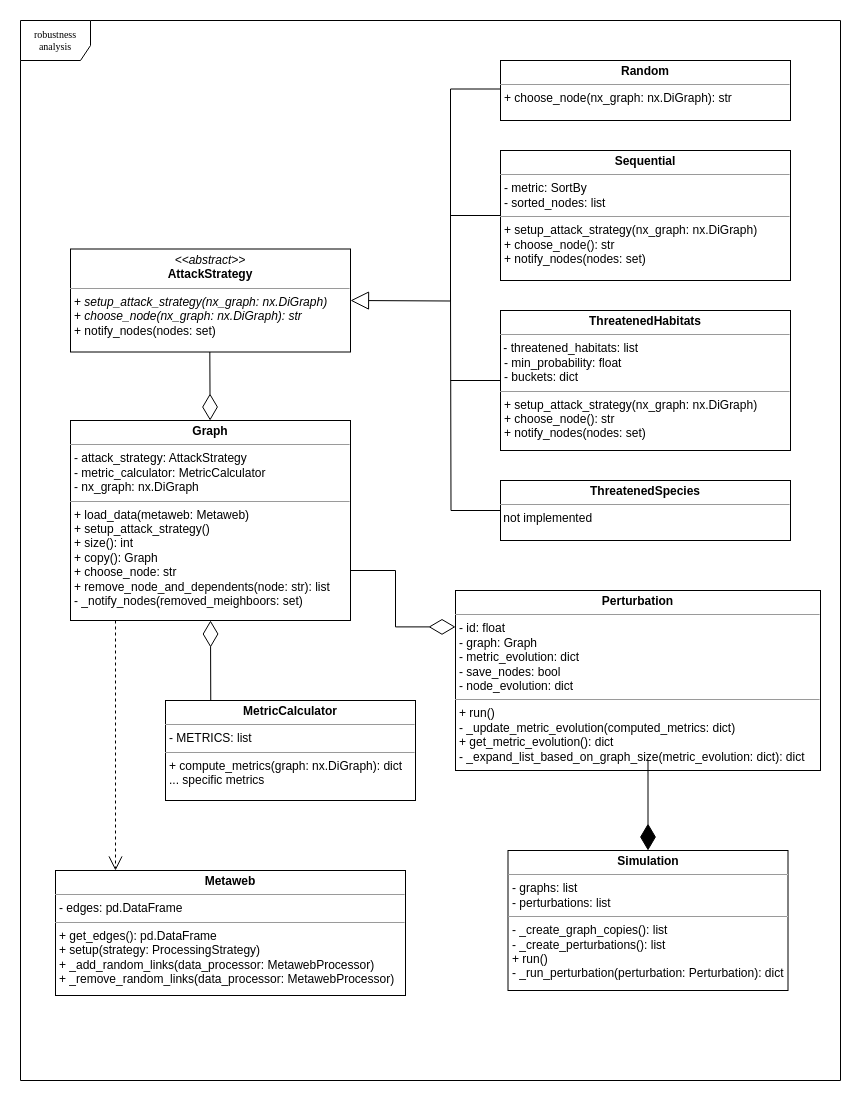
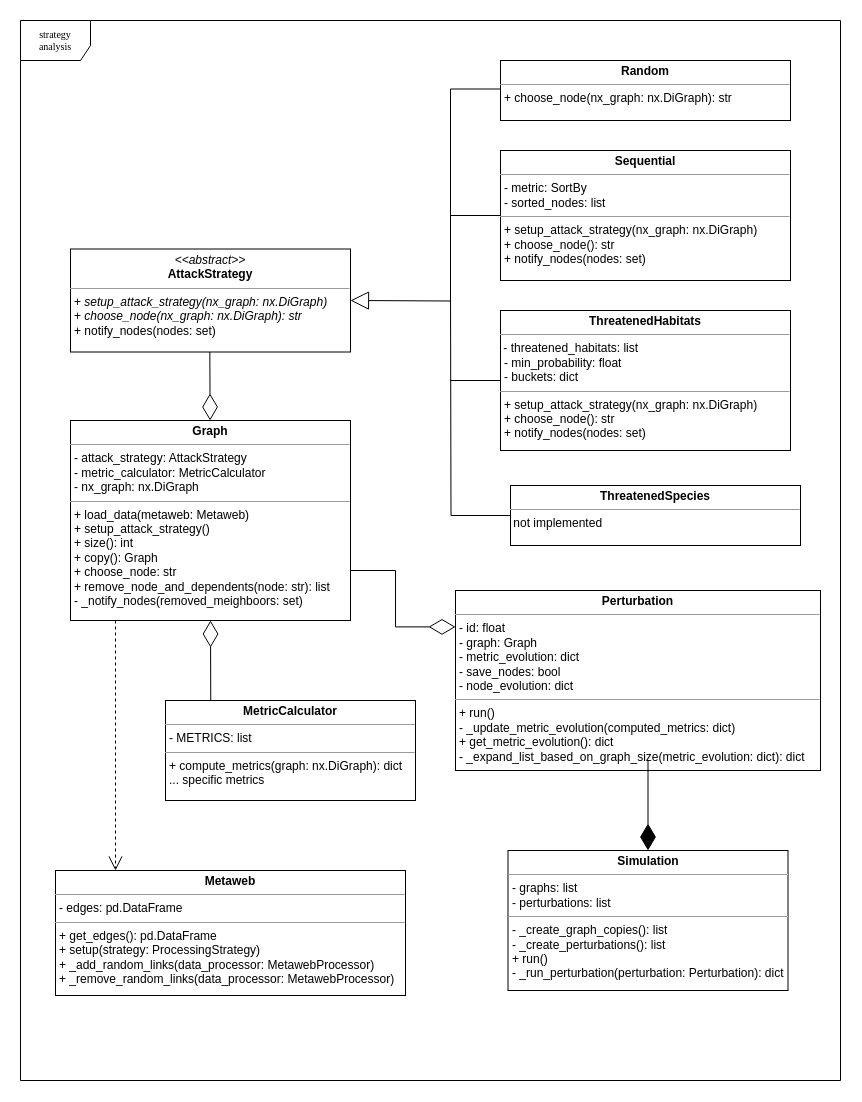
  <mxCell id="0" />
  <mxCell id="1" parent="0" />
- <mxCell id="2" value="robustness&lt;br&gt;analysis" style="shape=umlFrame;whiteSpace=wrap;html=1;rounded=0;shadow=0;comic=0;labelBackgroundColor=none;strokeWidth=1;fontFamily=Verdana;fontSize=10;align=center;width=70;height=40;fillColor=default;" parent="1" vertex="1"><mxGeometry x="20" y="20" width="820" height="1060" as="geometry" /></mxCell>
+ <mxCell id="2" value="strategy&lt;br&gt;analysis" style="shape=umlFrame;whiteSpace=wrap;html=1;rounded=0;shadow=0;comic=0;labelBackgroundColor=none;strokeWidth=1;fontFamily=Verdana;fontSize=10;align=center;width=70;height=40;fillColor=default;" parent="1" vertex="1"><mxGeometry x="20" y="20" width="820" height="1060" as="geometry" /></mxCell>
  <mxCell id="3" value="&lt;p style=&quot;margin:0px;margin-top:4px;text-align:center;&quot;&gt;&lt;i&gt;&amp;lt;&amp;lt;abstract&amp;gt;&amp;gt;&lt;/i&gt;&lt;br&gt;&lt;b&gt;AttackStrategy&lt;/b&gt;&lt;/p&gt;&lt;hr size=&quot;1&quot;&gt;&lt;p style=&quot;margin:0px;margin-left:4px;&quot;&gt;&lt;span style=&quot;background-color: initial;&quot;&gt;+&amp;nbsp;&lt;i&gt;setup_attack_strategy&lt;/i&gt;&lt;/span&gt;&lt;span style=&quot;background-color: initial;&quot;&gt;&lt;i&gt;(nx_graph: nx.DiGraph)&lt;/i&gt;&lt;/span&gt;&lt;br&gt;&lt;/p&gt;&lt;p style=&quot;border-color: var(--border-color); margin: 0px 0px 0px 4px;&quot;&gt;+&amp;nbsp;&lt;i style=&quot;border-color: var(--border-color);&quot;&gt;choose_node&lt;/i&gt;&lt;span style=&quot;border-color: var(--border-color); background-color: initial;&quot;&gt;&lt;i style=&quot;border-color: var(--border-color);&quot;&gt;(nx_graph: nx.DiGraph): str&lt;/i&gt;&lt;/span&gt;&lt;/p&gt;&lt;p style=&quot;margin:0px;margin-left:4px;&quot;&gt;+ notify_nodes(nodes: set)&lt;/p&gt;" style="verticalAlign=top;align=left;overflow=fill;fontSize=12;fontFamily=Helvetica;html=1;rounded=0;shadow=0;comic=0;labelBackgroundColor=none;strokeWidth=1" parent="1" vertex="1"><mxGeometry x="70" y="248.5" width="280" height="103" as="geometry" /></mxCell>
  <mxCell id="4" style="edgeStyle=orthogonalEdgeStyle;rounded=0;html=1;dashed=1;labelBackgroundColor=none;startFill=0;endArrow=open;endFill=0;endSize=10;fontFamily=Verdana;fontSize=10;" parent="1" edge="1"><mxGeometry relative="1" as="geometry"><Array as="points"><mxPoint x="375" y="340" /><mxPoint x="375" y="300" /></Array><mxPoint x="455" y="300" as="targetPoint" /></mxGeometry></mxCell>
  <mxCell id="5" style="edgeStyle=orthogonalEdgeStyle;rounded=0;html=1;dashed=1;labelBackgroundColor=none;startFill=0;endArrow=open;endFill=0;endSize=10;fontFamily=Verdana;fontSize=10;" parent="1" edge="1"><mxGeometry relative="1" as="geometry"><Array as="points"><mxPoint x="325" y="490" /><mxPoint x="325" y="460" /></Array><mxPoint x="385" y="460" as="targetPoint" /></mxGeometry></mxCell>
  <mxCell id="6" style="edgeStyle=orthogonalEdgeStyle;rounded=0;html=1;dashed=1;labelBackgroundColor=none;startFill=0;endArrow=open;endFill=0;endSize=10;fontFamily=Verdana;fontSize=10;" parent="1" edge="1"><mxGeometry relative="1" as="geometry"><mxPoint x="385" y="520" as="targetPoint" /></mxGeometry></mxCell>
  <mxCell id="7" value="&lt;p style=&quot;margin:0px;margin-top:4px;text-align:center;&quot;&gt;&lt;b&gt;Random&lt;/b&gt;&lt;/p&gt;&lt;hr size=&quot;1&quot;&gt;&lt;p style=&quot;border-color: var(--border-color); margin: 0px 0px 0px 4px;&quot;&gt;&lt;span style=&quot;background-color: initial;&quot;&gt;+&amp;nbsp;&lt;/span&gt;&lt;span style=&quot;background-color: initial; border-color: var(--border-color);&quot;&gt;choose_node&lt;/span&gt;&lt;span style=&quot;background-color: initial; border-color: var(--border-color);&quot;&gt;&lt;span style=&quot;border-color: var(--border-color);&quot;&gt;(nx_graph: nx.DiGraph): str&lt;/span&gt;&lt;/span&gt;&lt;br&gt;&lt;/p&gt;" style="verticalAlign=top;align=left;overflow=fill;fontSize=12;fontFamily=Helvetica;html=1;rounded=0;shadow=0;comic=0;labelBackgroundColor=none;strokeWidth=1" parent="1" vertex="1"><mxGeometry x="500" y="60" width="290" height="60" as="geometry" /></mxCell>
  <mxCell id="8" style="edgeStyle=orthogonalEdgeStyle;rounded=0;orthogonalLoop=1;jettySize=auto;html=1;endArrow=none;endFill=0;" parent="1" source="9" edge="1"><mxGeometry relative="1" as="geometry"><mxPoint x="450" y="215" as="targetPoint" /></mxGeometry></mxCell>
  <mxCell id="9" value="&lt;p style=&quot;margin:0px;margin-top:4px;text-align:center;&quot;&gt;&lt;b&gt;Sequential&lt;/b&gt;&lt;/p&gt;&lt;hr size=&quot;1&quot;&gt;&lt;p style=&quot;margin:0px;margin-left:4px;&quot;&gt;- metric: SortBy&lt;br&gt;- sorted_nodes: list&lt;/p&gt;&lt;hr size=&quot;1&quot;&gt;&lt;p style=&quot;border-color: var(--border-color); margin: 0px 0px 0px 4px;&quot;&gt;+&amp;nbsp;&lt;span style=&quot;border-color: var(--border-color);&quot;&gt;setup_attack_strategy&lt;/span&gt;&lt;span style=&quot;border-color: var(--border-color); background-color: initial;&quot;&gt;&lt;span style=&quot;border-color: var(--border-color);&quot;&gt;(nx_graph: nx.DiGraph)&lt;/span&gt;&lt;/span&gt;&lt;br style=&quot;border-color: var(--border-color);&quot;&gt;&lt;/p&gt;&lt;p style=&quot;border-color: var(--border-color); margin: 0px 0px 0px 4px;&quot;&gt;+&amp;nbsp;&lt;span style=&quot;border-color: var(--border-color);&quot;&gt;choose_node&lt;/span&gt;&lt;span style=&quot;border-color: var(--border-color); background-color: initial;&quot;&gt;&lt;span style=&quot;border-color: var(--border-color);&quot;&gt;(): str&lt;/span&gt;&lt;/span&gt;&lt;/p&gt;&lt;p style=&quot;border-color: var(--border-color); margin: 0px 0px 0px 4px;&quot;&gt;&lt;span style=&quot;border-color: var(--border-color); background-color: initial;&quot;&gt;&lt;span style=&quot;border-color: var(--border-color);&quot;&gt;+ notify_nodes(nodes: set)&lt;/span&gt;&lt;/span&gt;&lt;/p&gt;" style="verticalAlign=top;align=left;overflow=fill;fontSize=12;fontFamily=Helvetica;html=1;rounded=0;shadow=0;comic=0;labelBackgroundColor=none;strokeWidth=1" parent="1" vertex="1"><mxGeometry x="500" y="150" width="290" height="130" as="geometry" /></mxCell>
  <mxCell id="10" style="edgeStyle=orthogonalEdgeStyle;rounded=0;orthogonalLoop=1;jettySize=auto;html=1;endArrow=none;endFill=0;" parent="1" source="11" edge="1"><mxGeometry relative="1" as="geometry"><mxPoint x="450" y="380" as="targetPoint" /></mxGeometry></mxCell>
  <mxCell id="11" value="&lt;p style=&quot;margin:0px;margin-top:4px;text-align:center;&quot;&gt;&lt;b&gt;ThreatenedHabitats&lt;/b&gt;&lt;/p&gt;&lt;hr size=&quot;1&quot;&gt;&amp;nbsp;-&lt;span style=&quot;background-color: initial;&quot;&gt;&amp;nbsp;threatened_habitats&lt;/span&gt;&lt;span style=&quot;background-color: initial;&quot;&gt;: list&lt;/span&gt;&lt;br&gt;&lt;p style=&quot;margin:0px;margin-left:4px;&quot;&gt;- min_probability: float&lt;/p&gt;&lt;p style=&quot;margin:0px;margin-left:4px;&quot;&gt;- buckets: dict&lt;/p&gt;&lt;hr size=&quot;1&quot;&gt;&lt;p style=&quot;border-color: var(--border-color); margin: 0px 0px 0px 4px;&quot;&gt;+&amp;nbsp;&lt;span style=&quot;border-color: var(--border-color);&quot;&gt;setup_attack_strategy&lt;/span&gt;&lt;span style=&quot;border-color: var(--border-color); background-color: initial;&quot;&gt;&lt;span style=&quot;border-color: var(--border-color);&quot;&gt;(nx_graph: nx.DiGraph)&lt;/span&gt;&lt;/span&gt;&lt;br style=&quot;border-color: var(--border-color);&quot;&gt;&lt;/p&gt;&lt;p style=&quot;border-color: var(--border-color); margin: 0px 0px 0px 4px;&quot;&gt;+&amp;nbsp;&lt;span style=&quot;border-color: var(--border-color);&quot;&gt;choose_node&lt;/span&gt;&lt;span style=&quot;border-color: var(--border-color); background-color: initial;&quot;&gt;&lt;span style=&quot;border-color: var(--border-color);&quot;&gt;(): str&lt;/span&gt;&lt;/span&gt;&lt;/p&gt;&lt;p style=&quot;border-color: var(--border-color); margin: 0px 0px 0px 4px;&quot;&gt;&lt;span style=&quot;border-color: var(--border-color); background-color: initial;&quot;&gt;&lt;span style=&quot;border-color: var(--border-color);&quot;&gt;+ notify_nodes(nodes: set)&lt;/span&gt;&lt;/span&gt;&lt;/p&gt;" style="verticalAlign=top;align=left;overflow=fill;fontSize=12;fontFamily=Helvetica;html=1;rounded=0;shadow=0;comic=0;labelBackgroundColor=none;strokeWidth=1" parent="1" vertex="1"><mxGeometry x="500" y="310" width="290" height="140" as="geometry" /></mxCell>
  <mxCell id="12" style="edgeStyle=orthogonalEdgeStyle;rounded=0;orthogonalLoop=1;jettySize=auto;html=1;endArrow=none;endFill=0;" parent="1" source="13" edge="1"><mxGeometry relative="1" as="geometry"><mxPoint x="450" y="288.5" as="targetPoint" /></mxGeometry></mxCell>
- <mxCell id="13" value="&lt;p style=&quot;margin:0px;margin-top:4px;text-align:center;&quot;&gt;&lt;b&gt;ThreatenedSpecies&lt;/b&gt;&lt;/p&gt;&lt;hr size=&quot;1&quot;&gt;&amp;nbsp;not implemented" style="verticalAlign=top;align=left;overflow=fill;fontSize=12;fontFamily=Helvetica;html=1;rounded=0;shadow=0;comic=0;labelBackgroundColor=none;strokeWidth=1" parent="1" vertex="1"><mxGeometry x="500" y="480" width="290" height="60" as="geometry" /></mxCell>
+ <mxCell id="13" value="&lt;p style=&quot;margin:0px;margin-top:4px;text-align:center;&quot;&gt;&lt;b&gt;ThreatenedSpecies&lt;/b&gt;&lt;/p&gt;&lt;hr size=&quot;1&quot;&gt;&amp;nbsp;not implemented" style="verticalAlign=top;align=left;overflow=fill;fontSize=12;fontFamily=Helvetica;html=1;rounded=0;shadow=0;comic=0;labelBackgroundColor=none;strokeWidth=1" parent="1" vertex="1"><mxGeometry x="510" y="485" width="290" height="60" as="geometry" /></mxCell>
  <mxCell id="14" value="&lt;p style=&quot;margin:0px;margin-top:4px;text-align:center;&quot;&gt;&lt;b&gt;Perturbation&lt;/b&gt;&lt;/p&gt;&lt;hr size=&quot;1&quot;&gt;&lt;p style=&quot;margin:0px;margin-left:4px;&quot;&gt;- id: float&lt;br&gt;- graph: Graph&lt;/p&gt;&lt;p style=&quot;margin:0px;margin-left:4px;&quot;&gt;- metric_evolution: dict&lt;/p&gt;&lt;p style=&quot;margin:0px;margin-left:4px;&quot;&gt;- save_nodes: bool&lt;/p&gt;&lt;p style=&quot;margin:0px;margin-left:4px;&quot;&gt;- node_evolution: dict&lt;/p&gt;&lt;hr size=&quot;1&quot;&gt;&lt;p style=&quot;border-color: var(--border-color); margin: 0px 0px 0px 4px;&quot;&gt;+ run()&lt;/p&gt;&lt;p style=&quot;border-color: var(--border-color); margin: 0px 0px 0px 4px;&quot;&gt;-&amp;nbsp;_update_metric_evolution(computed_metrics: dict)&lt;/p&gt;&lt;p style=&quot;border-color: var(--border-color); margin: 0px 0px 0px 4px;&quot;&gt;+ get_metric_evolution(): dict&lt;/p&gt;&lt;p style=&quot;border-color: var(--border-color); margin: 0px 0px 0px 4px;&quot;&gt;-&amp;nbsp;_expand_list_based_on_graph_size(metric_evolution: dict): dict&lt;/p&gt;" style="verticalAlign=top;align=left;overflow=fill;fontSize=12;fontFamily=Helvetica;html=1;rounded=0;shadow=0;comic=0;labelBackgroundColor=none;strokeWidth=1" parent="1" vertex="1"><mxGeometry x="455" y="590" width="365" height="180" as="geometry" /></mxCell>
  <mxCell id="15" value="" style="endArrow=block;endSize=16;endFill=0;html=1;rounded=0;entryX=1;entryY=0.5;entryDx=0;entryDy=0;" parent="1" target="3" edge="1"><mxGeometry x="-0.125" y="-100" width="160" relative="1" as="geometry"><mxPoint x="500" y="88.5" as="sourcePoint" /><mxPoint x="440" y="379.47" as="targetPoint" /><Array as="points"><mxPoint x="450" y="88.5" /><mxPoint x="450" y="198.5" /><mxPoint x="450" y="300.5" /></Array><mxPoint x="-1" as="offset" /></mxGeometry></mxCell>
  <mxCell id="16" value="&lt;p style=&quot;margin:0px;margin-top:4px;text-align:center;&quot;&gt;&lt;b&gt;Metaweb&lt;/b&gt;&lt;/p&gt;&lt;hr size=&quot;1&quot;&gt;&lt;p style=&quot;margin:0px;margin-left:4px;&quot;&gt;- edges: pd.DataFrame&lt;br&gt;&lt;/p&gt;&lt;hr size=&quot;1&quot;&gt;&lt;p style=&quot;border-color: var(--border-color); margin: 0px 0px 0px 4px;&quot;&gt;+ get_edges(): pd.DataFrame&lt;/p&gt;&lt;p style=&quot;border-color: var(--border-color); margin: 0px 0px 0px 4px;&quot;&gt;+ setup(strategy: ProcessingStrategy)&lt;/p&gt;&lt;p style=&quot;border-color: var(--border-color); margin: 0px 0px 0px 4px;&quot;&gt;+&amp;nbsp;_add_random_links&lt;span style=&quot;background-color: initial;&quot;&gt;(data_processor: MetawebProcessor)&lt;/span&gt;&lt;/p&gt;&lt;p style=&quot;border-color: var(--border-color); margin: 0px 0px 0px 4px;&quot;&gt;+&amp;nbsp;_remove_random_links&lt;span style=&quot;background-color: initial;&quot;&gt;(data_processor: MetawebProcessor)&lt;/span&gt;&lt;/p&gt;" style="verticalAlign=top;align=left;overflow=fill;fontSize=12;fontFamily=Helvetica;html=1;rounded=0;shadow=0;comic=0;labelBackgroundColor=none;strokeWidth=1" parent="1" vertex="1"><mxGeometry x="55" y="870" width="350" height="125" as="geometry" /></mxCell>
  <mxCell id="17" value="" style="endArrow=diamondThin;endFill=0;endSize=24;html=1;rounded=0;exitX=0.5;exitY=1;exitDx=0;exitDy=0;" parent="1" target="18" edge="1"><mxGeometry width="160" relative="1" as="geometry"><mxPoint x="209.33" y="351.5" as="sourcePoint" /><mxPoint x="209.33" y="608.5" as="targetPoint" /></mxGeometry></mxCell>
  <mxCell id="18" value="&lt;p style=&quot;margin:0px;margin-top:4px;text-align:center;&quot;&gt;&lt;b&gt;Graph&lt;/b&gt;&lt;/p&gt;&lt;hr size=&quot;1&quot;&gt;&lt;p style=&quot;margin:0px;margin-left:4px;&quot;&gt;- attack_strategy: AttackStrategy&lt;br&gt;- metric_calculator: MetricCalculator&lt;/p&gt;&lt;p style=&quot;margin:0px;margin-left:4px;&quot;&gt;- nx_graph: nx.DiGraph&lt;/p&gt;&lt;hr size=&quot;1&quot;&gt;&lt;p style=&quot;border-color: var(--border-color); margin: 0px 0px 0px 4px;&quot;&gt;+ load_data(metaweb: Metaweb)&lt;/p&gt;&lt;p style=&quot;border-color: var(--border-color); margin: 0px 0px 0px 4px;&quot;&gt;+&amp;nbsp;setup_attack_strategy()&lt;/p&gt;&lt;p style=&quot;border-color: var(--border-color); margin: 0px 0px 0px 4px;&quot;&gt;+ size(): int&lt;br&gt;+ copy(): Graph&lt;/p&gt;&lt;p style=&quot;border-color: var(--border-color); margin: 0px 0px 0px 4px;&quot;&gt;+ choose_node: str&lt;/p&gt;&lt;p style=&quot;border-color: var(--border-color); margin: 0px 0px 0px 4px;&quot;&gt;&lt;span style=&quot;background-color: initial;&quot;&gt;+&amp;nbsp;&lt;/span&gt;remove_node_and_dependents(node: str): list&lt;/p&gt;&lt;p style=&quot;border-color: var(--border-color); margin: 0px 0px 0px 4px;&quot;&gt;- _notify_nodes(removed_meighboors:&amp;nbsp;set)&lt;br&gt;&lt;/p&gt;" style="verticalAlign=top;align=left;overflow=fill;fontSize=12;fontFamily=Helvetica;html=1;rounded=0;shadow=0;comic=0;labelBackgroundColor=none;strokeWidth=1" parent="1" vertex="1"><mxGeometry x="70" y="420" width="280" height="200" as="geometry" /></mxCell>
  <mxCell id="19" value="&lt;p style=&quot;margin:0px;margin-top:4px;text-align:center;&quot;&gt;&lt;b&gt;Simulation&lt;/b&gt;&lt;/p&gt;&lt;hr size=&quot;1&quot;&gt;&lt;p style=&quot;margin:0px;margin-left:4px;&quot;&gt;- graphs: list&lt;br&gt;&lt;/p&gt;&lt;p style=&quot;margin:0px;margin-left:4px;&quot;&gt;- perturbations: list&lt;/p&gt;&lt;hr size=&quot;1&quot;&gt;&lt;p style=&quot;border-color: var(--border-color); margin: 0px 0px 0px 4px;&quot;&gt;- _create_graph_copies&lt;span style=&quot;background-color: initial;&quot;&gt;(): list&lt;/span&gt;&lt;/p&gt;&lt;p style=&quot;border-color: var(--border-color); margin: 0px 0px 0px 4px;&quot;&gt;&lt;span style=&quot;background-color: initial;&quot;&gt;-&amp;nbsp;&lt;/span&gt;_create_perturbations(): list&lt;/p&gt;&lt;p style=&quot;border-color: var(--border-color); margin: 0px 0px 0px 4px;&quot;&gt;+ run()&lt;/p&gt;&lt;p style=&quot;border-color: var(--border-color); margin: 0px 0px 0px 4px;&quot;&gt;-&amp;nbsp;_run_perturbation(perturbation: Perturbation): dict&lt;/p&gt;&lt;p style=&quot;border-color: var(--border-color); margin: 0px 0px 0px 4px;&quot;&gt;&lt;span style=&quot;background-color: initial;&quot;&gt;&lt;br&gt;&lt;/span&gt;&lt;/p&gt;" style="verticalAlign=top;align=left;overflow=fill;fontSize=12;fontFamily=Helvetica;html=1;rounded=0;shadow=0;comic=0;labelBackgroundColor=none;strokeWidth=1" parent="1" vertex="1"><mxGeometry x="507.5" y="850" width="280" height="140" as="geometry" /></mxCell>
  <mxCell id="20" value="&lt;p style=&quot;margin:0px;margin-top:4px;text-align:center;&quot;&gt;&lt;b&gt;MetricCalculator&lt;/b&gt;&lt;/p&gt;&lt;hr size=&quot;1&quot;&gt;&lt;p style=&quot;margin:0px;margin-left:4px;&quot;&gt;- METRICS: list&lt;br&gt;&lt;/p&gt;&lt;hr size=&quot;1&quot;&gt;&lt;p style=&quot;border-color: var(--border-color); margin: 0px 0px 0px 4px;&quot;&gt;+&amp;nbsp;compute_metrics&lt;span style=&quot;background-color: initial;&quot;&gt;(graph: nx.DiGraph): dict&lt;/span&gt;&lt;/p&gt;&lt;p style=&quot;border-color: var(--border-color); margin: 0px 0px 0px 4px;&quot;&gt;... specific metrics&lt;/p&gt;" style="verticalAlign=top;align=left;overflow=fill;fontSize=12;fontFamily=Helvetica;html=1;rounded=0;shadow=0;comic=0;labelBackgroundColor=none;strokeWidth=1" parent="1" vertex="1"><mxGeometry x="165" y="700" width="250" height="100" as="geometry" /></mxCell>
  <mxCell id="21" value="" style="endArrow=diamondThin;endFill=0;endSize=24;html=1;rounded=0;entryX=0.5;entryY=1;entryDx=0;entryDy=0;exitX=0.181;exitY=-0.002;exitDx=0;exitDy=0;exitPerimeter=0;" parent="1" source="20" target="18" edge="1"><mxGeometry width="160" relative="1" as="geometry"><mxPoint x="210" y="690" as="sourcePoint" /><mxPoint x="415" y="720" as="targetPoint" /></mxGeometry></mxCell>
  <mxCell id="22" value="" style="endArrow=diamondThin;endFill=0;endSize=24;html=1;rounded=0;entryX=0;entryY=0.25;entryDx=0;entryDy=0;exitX=1;exitY=0.75;exitDx=0;exitDy=0;" parent="1" source="18" edge="1"><mxGeometry width="160" relative="1" as="geometry"><mxPoint x="339.16" y="590" as="sourcePoint" /><mxPoint x="455" y="626.4" as="targetPoint" /><Array as="points"><mxPoint x="395" y="570" /><mxPoint x="395" y="626.4" /></Array></mxGeometry></mxCell>
  <mxCell id="23" value="" style="endArrow=diamondThin;endFill=1;endSize=24;html=1;rounded=0;entryX=0.5;entryY=0;entryDx=0;entryDy=0;exitX=0.5;exitY=1;exitDx=0;exitDy=0;" parent="1" target="19" edge="1"><mxGeometry width="160" relative="1" as="geometry"><mxPoint x="647.5" y="760" as="sourcePoint" /><mxPoint x="755" y="770" as="targetPoint" /></mxGeometry></mxCell>
  <mxCell id="24" value="" style="endArrow=open;endSize=12;dashed=1;html=1;rounded=0;exitX=0.25;exitY=1;exitDx=0;exitDy=0;" edge="1" parent="1"><mxGeometry x="-0.125" y="70" width="160" relative="1" as="geometry"><mxPoint x="115" y="620" as="sourcePoint" /><mxPoint x="115" y="870" as="targetPoint" /><mxPoint as="offset" /></mxGeometry></mxCell>
